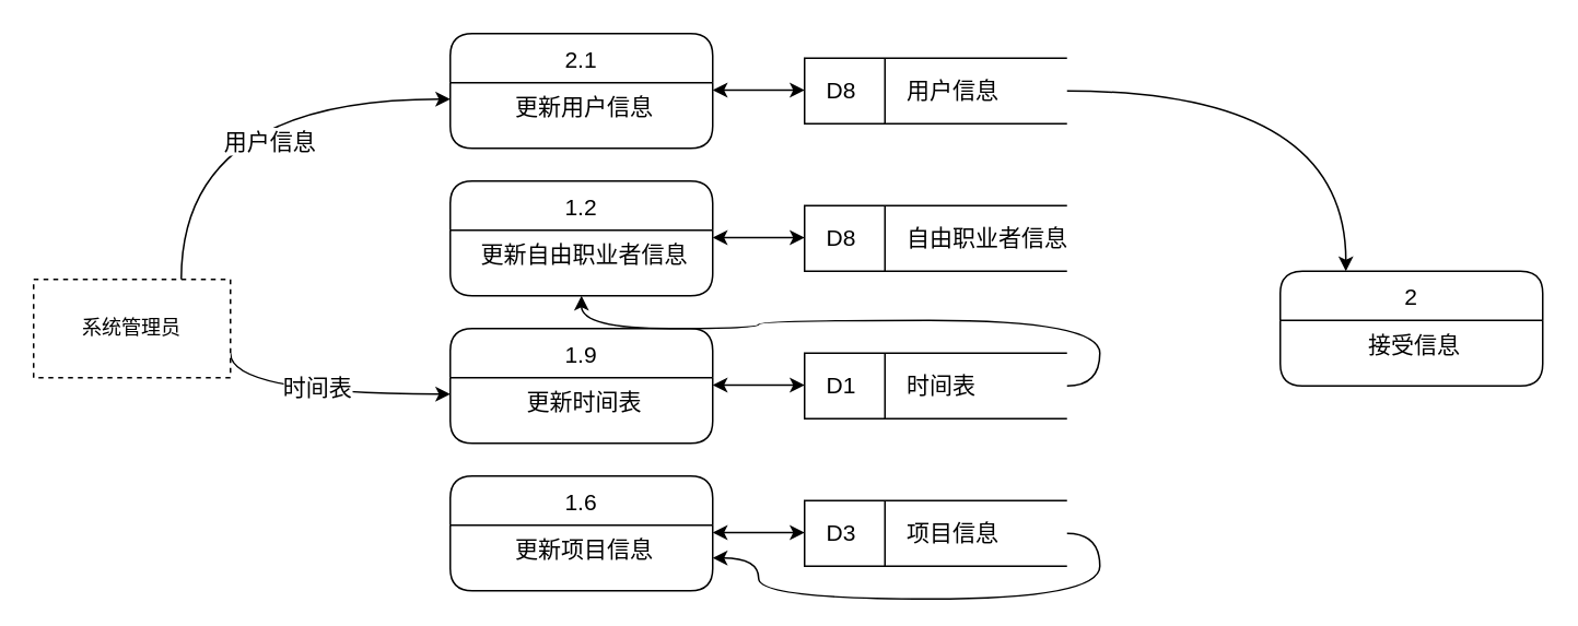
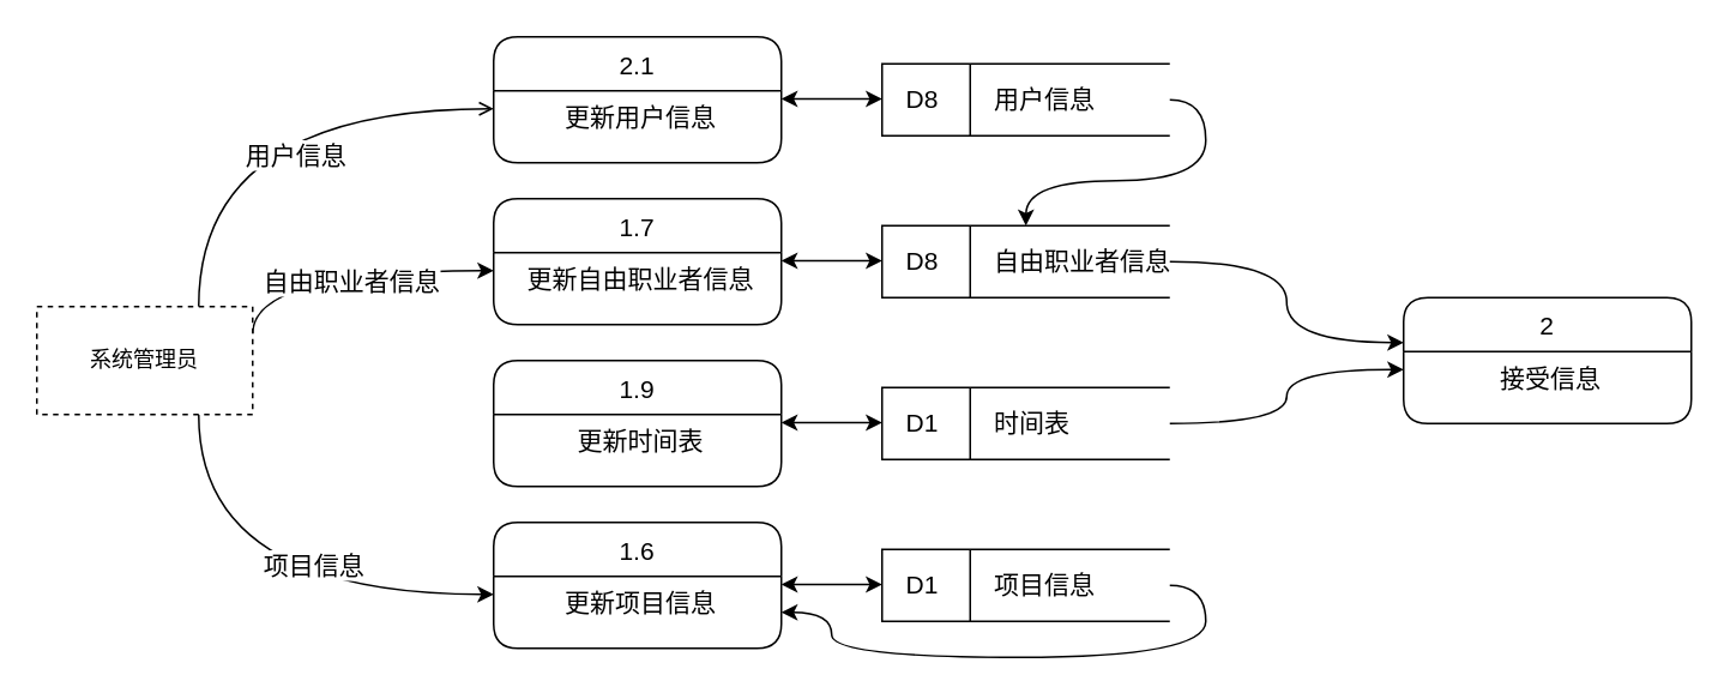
  <mxCell id="0" />
  <mxCell id="1" parent="0" />
- <mxCell id="2" style="edgeStyle=orthogonalEdgeStyle;curved=1;rounded=0;orthogonalLoop=1;jettySize=auto;html=1;exitX=0.75;exitY=0;exitDx=0;exitDy=0;entryX=0;entryY=0.25;entryDx=0;entryDy=0;fontSize=14;" edge="1" parent="1" source="10" target="12"><mxGeometry relative="1" as="geometry" /></mxCell>
+ <mxCell id="2" style="edgeStyle=orthogonalEdgeStyle;curved=1;rounded=0;orthogonalLoop=1;jettySize=auto;html=1;exitX=0.75;exitY=0;exitDx=0;exitDy=0;entryX=0;entryY=0.25;entryDx=0;entryDy=0;fontSize=14;endArrow=open;" edge="1" parent="1" source="10" target="12"><mxGeometry relative="1" as="geometry" /></mxCell>
  <mxCell id="3" value="用户信息" style="edgeLabel;html=1;align=center;verticalAlign=middle;resizable=0;points=[];fontSize=14;" vertex="1" connectable="0" parent="2"><mxGeometry x="0.189" y="-25" relative="1" as="geometry"><mxPoint as="offset" /></mxGeometry></mxCell>
- <mxCell id="8" style="edgeStyle=orthogonalEdgeStyle;curved=1;rounded=0;orthogonalLoop=1;jettySize=auto;html=1;exitX=1;exitY=0.75;exitDx=0;exitDy=0;entryX=0;entryY=0.25;entryDx=0;entryDy=0;fontSize=14;" edge="1" parent="1" source="10" target="16"><mxGeometry relative="1" as="geometry"><Array as="points"><mxPoint x="140" y="240" /></Array></mxGeometry></mxCell>
- <mxCell id="9" value="时间表" style="edgeLabel;html=1;align=center;verticalAlign=middle;resizable=0;points=[];fontSize=14;" vertex="1" connectable="0" parent="8"><mxGeometry x="-0.027" y="5" relative="1" as="geometry"><mxPoint as="offset" /></mxGeometry></mxCell>
+ <mxCell id="4" style="edgeStyle=orthogonalEdgeStyle;curved=1;rounded=0;orthogonalLoop=1;jettySize=auto;html=1;exitX=0.75;exitY=1;exitDx=0;exitDy=0;entryX=0;entryY=0.25;entryDx=0;entryDy=0;fontSize=14;" edge="1" parent="1" source="10" target="18"><mxGeometry relative="1" as="geometry" /></mxCell>
+ <mxCell id="5" value="项目信息" style="edgeLabel;html=1;align=center;verticalAlign=middle;resizable=0;points=[];fontSize=14;" vertex="1" connectable="0" parent="4"><mxGeometry x="0.235" y="17" relative="1" as="geometry"><mxPoint as="offset" /></mxGeometry></mxCell>
+ <mxCell id="6" style="edgeStyle=orthogonalEdgeStyle;curved=1;rounded=0;orthogonalLoop=1;jettySize=auto;html=1;exitX=1;exitY=0.25;exitDx=0;exitDy=0;entryX=0;entryY=0.25;entryDx=0;entryDy=0;fontSize=14;" edge="1" parent="1" source="10" target="14"><mxGeometry relative="1" as="geometry"><Array as="points"><mxPoint x="140" y="150" /></Array></mxGeometry></mxCell>
+ <mxCell id="7" value="自由职业者信息" style="edgeLabel;html=1;align=center;verticalAlign=middle;resizable=0;points=[];fontSize=14;" vertex="1" connectable="0" parent="6"><mxGeometry x="0.05" y="-5" relative="1" as="geometry"><mxPoint as="offset" /></mxGeometry></mxCell>
  <mxCell id="10" value="系统管理员" style="rounded=0;whiteSpace=wrap;html=1;dashed=1;" vertex="1" parent="1"><mxGeometry y="170" width="120" height="60" as="geometry" x="20" /></mxCell>
  <mxCell id="11" value="2.1" style="swimlane;childLayout=stackLayout;horizontal=1;startSize=30;horizontalStack=0;rounded=1;fontSize=14;fontStyle=0;strokeWidth=1;resizeParent=0;resizeLast=1;shadow=0;dashed=0;align=center;" vertex="1" parent="1"><mxGeometry x="274" y="20" width="160" height="70" as="geometry" /></mxCell>
  <mxCell id="12" value="更新用户信息" style="align=center;strokeColor=none;fillColor=none;spacingLeft=4;fontSize=14;verticalAlign=top;resizable=0;rotatable=0;part=1;fontStyle=0;strokeWidth=1;" vertex="1" parent="11"><mxGeometry y="30" width="160" height="40" as="geometry" /></mxCell>
- <mxCell id="13" value="1.2" style="swimlane;childLayout=stackLayout;horizontal=1;startSize=30;horizontalStack=0;rounded=1;fontSize=14;fontStyle=0;strokeWidth=1;resizeParent=0;resizeLast=1;shadow=0;dashed=0;align=center;" vertex="1" parent="1"><mxGeometry x="274" y="110" width="160" height="70" as="geometry" /></mxCell>
+ <mxCell id="13" value="1.7" style="swimlane;childLayout=stackLayout;horizontal=1;startSize=30;horizontalStack=0;rounded=1;fontSize=14;fontStyle=0;strokeWidth=1;resizeParent=0;resizeLast=1;shadow=0;dashed=0;align=center;" vertex="1" parent="1"><mxGeometry x="274" y="110" width="160" height="70" as="geometry" /></mxCell>
  <mxCell id="14" value="更新自由职业者信息" style="align=center;strokeColor=none;fillColor=none;spacingLeft=4;fontSize=14;verticalAlign=top;resizable=0;rotatable=0;part=1;fontStyle=0;strokeWidth=1;" vertex="1" parent="13"><mxGeometry y="30" width="160" height="40" as="geometry" /></mxCell>
  <mxCell id="15" value="1.9" style="swimlane;childLayout=stackLayout;horizontal=1;startSize=30;horizontalStack=0;rounded=1;fontSize=14;fontStyle=0;strokeWidth=1;resizeParent=0;resizeLast=1;shadow=0;dashed=0;align=center;" vertex="1" parent="1"><mxGeometry x="274" y="200" width="160" height="70" as="geometry" /></mxCell>
  <mxCell id="16" value="更新时间表" style="align=center;strokeColor=none;fillColor=none;spacingLeft=4;fontSize=14;verticalAlign=top;resizable=0;rotatable=0;part=1;fontStyle=0;strokeWidth=1;" vertex="1" parent="15"><mxGeometry y="30" width="160" height="40" as="geometry" /></mxCell>
  <mxCell id="17" value="1.6" style="swimlane;childLayout=stackLayout;horizontal=1;startSize=30;horizontalStack=0;rounded=1;fontSize=14;fontStyle=0;strokeWidth=1;resizeParent=0;resizeLast=1;shadow=0;dashed=0;align=center;" vertex="1" parent="1"><mxGeometry x="274" y="290" width="160" height="70" as="geometry" /></mxCell>
  <mxCell id="18" value="更新项目信息" style="align=center;strokeColor=none;fillColor=none;spacingLeft=4;fontSize=14;verticalAlign=top;resizable=0;rotatable=0;part=1;fontStyle=0;strokeWidth=1;" vertex="1" parent="17"><mxGeometry y="30" width="160" height="40" as="geometry" /></mxCell>
+ <mxCell id="19" style="edgeStyle=orthogonalEdgeStyle;curved=1;rounded=0;orthogonalLoop=1;jettySize=auto;html=1;exitX=1;exitY=0.5;exitDx=0;exitDy=0;exitPerimeter=0;entryX=0;entryY=0.357;entryDx=0;entryDy=0;entryPerimeter=0;startArrow=none;startFill=0;endArrow=classic;endFill=1;fontSize=14;" edge="1" parent="1" source="20" target="35"><mxGeometry relative="1" as="geometry" /></mxCell>
  <mxCell id="20" value="&amp;nbsp; &amp;nbsp;D8&amp;nbsp; &amp;nbsp; &amp;nbsp; &amp;nbsp; 自由职业者信息" style="strokeWidth=1;html=1;shape=mxgraph.flowchart.annotation_1;align=left;pointerEvents=1;rounded=0;glass=0;comic=0;sketch=0;fontSize=14;" vertex="1" parent="1"><mxGeometry x="490" y="125" width="160" height="40" as="geometry" /></mxCell>
  <mxCell id="21" style="edgeStyle=none;rounded=0;orthogonalLoop=1;jettySize=auto;html=1;exitX=0.5;exitY=0;exitDx=0;exitDy=0;exitPerimeter=0;entryX=0.5;entryY=1;entryDx=0;entryDy=0;entryPerimeter=0;fontSize=14;endArrow=none;endFill=0;" edge="1" parent="1"><mxGeometry relative="1" as="geometry"><mxPoint x="539" y="125" as="sourcePoint" /><mxPoint x="539" y="165" as="targetPoint" /></mxGeometry></mxCell>
- <mxCell id="22" style="edgeStyle=orthogonalEdgeStyle;curved=1;rounded=0;orthogonalLoop=1;jettySize=auto;html=1;exitX=1;exitY=0.5;exitDx=0;exitDy=0;exitPerimeter=0;startArrow=none;startFill=0;endArrow=classic;endFill=1;fontSize=14;" edge="1" parent="1" source="23" target="14"><mxGeometry relative="1" as="geometry" /></mxCell>
+ <mxCell id="22" style="edgeStyle=orthogonalEdgeStyle;curved=1;rounded=0;orthogonalLoop=1;jettySize=auto;html=1;exitX=1;exitY=0.5;exitDx=0;exitDy=0;exitPerimeter=0;entryX=0;entryY=0.25;entryDx=0;entryDy=0;startArrow=none;startFill=0;endArrow=classic;endFill=1;fontSize=14;" edge="1" parent="1" source="23" target="36"><mxGeometry relative="1" as="geometry" /></mxCell>
  <mxCell id="23" value="&amp;nbsp; &amp;nbsp;D1&amp;nbsp; &amp;nbsp; &amp;nbsp; &amp;nbsp; 时间表" style="strokeWidth=1;html=1;shape=mxgraph.flowchart.annotation_1;align=left;pointerEvents=1;rounded=0;glass=0;comic=0;sketch=0;fontSize=14;" vertex="1" parent="1"><mxGeometry x="490" y="215" width="160" height="40" as="geometry" /></mxCell>
  <mxCell id="24" style="edgeStyle=none;rounded=0;orthogonalLoop=1;jettySize=auto;html=1;exitX=0.5;exitY=0;exitDx=0;exitDy=0;exitPerimeter=0;entryX=0.5;entryY=1;entryDx=0;entryDy=0;entryPerimeter=0;fontSize=14;endArrow=none;endFill=0;" edge="1" parent="1"><mxGeometry relative="1" as="geometry"><mxPoint x="539" y="215" as="sourcePoint" /><mxPoint x="539" y="255" as="targetPoint" /></mxGeometry></mxCell>
  <mxCell id="25" style="edgeStyle=orthogonalEdgeStyle;curved=1;rounded=0;orthogonalLoop=1;jettySize=auto;html=1;exitX=1;exitY=0.5;exitDx=0;exitDy=0;exitPerimeter=0;startArrow=none;startFill=0;endArrow=classic;endFill=1;fontSize=14;" edge="1" parent="1" source="26" target="18"><mxGeometry relative="1" as="geometry" /></mxCell>
- <mxCell id="26" value="&amp;nbsp; &amp;nbsp;D3&amp;nbsp; &amp;nbsp; &amp;nbsp; &amp;nbsp; 项目信息" style="strokeWidth=1;html=1;shape=mxgraph.flowchart.annotation_1;align=left;pointerEvents=1;rounded=0;glass=0;comic=0;sketch=0;fontSize=14;" vertex="1" parent="1"><mxGeometry x="490" y="305" width="160" height="40" as="geometry" /></mxCell>
+ <mxCell id="26" value="&amp;nbsp; &amp;nbsp;D1&amp;nbsp; &amp;nbsp; &amp;nbsp; &amp;nbsp; 项目信息" style="strokeWidth=1;html=1;shape=mxgraph.flowchart.annotation_1;align=left;pointerEvents=1;rounded=0;glass=0;comic=0;sketch=0;fontSize=14;" vertex="1" parent="1"><mxGeometry x="490" y="305" width="160" height="40" as="geometry" /></mxCell>
  <mxCell id="27" style="edgeStyle=none;rounded=0;orthogonalLoop=1;jettySize=auto;html=1;exitX=0.5;exitY=0;exitDx=0;exitDy=0;exitPerimeter=0;entryX=0.5;entryY=1;entryDx=0;entryDy=0;entryPerimeter=0;fontSize=14;endArrow=none;endFill=0;" edge="1" parent="1"><mxGeometry relative="1" as="geometry"><mxPoint x="539" y="305" as="sourcePoint" /><mxPoint x="539" y="345" as="targetPoint" /></mxGeometry></mxCell>
- <mxCell id="28" style="edgeStyle=orthogonalEdgeStyle;rounded=0;orthogonalLoop=1;jettySize=auto;html=1;exitX=1;exitY=0.5;exitDx=0;exitDy=0;exitPerimeter=0;entryX=0.25;entryY=0;entryDx=0;entryDy=0;startArrow=none;startFill=0;endArrow=classic;endFill=1;fontSize=14;curved=1;" edge="1" parent="1" source="29" target="35"><mxGeometry relative="1" as="geometry" /></mxCell>
+ <mxCell id="28" style="edgeStyle=orthogonalEdgeStyle;rounded=0;orthogonalLoop=1;jettySize=auto;html=1;exitX=1;exitY=0.5;exitDx=0;exitDy=0;exitPerimeter=0;startArrow=none;startFill=0;endArrow=classic;endFill=1;fontSize=14;curved=1;" edge="1" parent="1" source="29" target="20"><mxGeometry relative="1" as="geometry" /></mxCell>
  <mxCell id="29" value="&amp;nbsp; &amp;nbsp;D8&amp;nbsp; &amp;nbsp; &amp;nbsp; &amp;nbsp; 用户信息" style="strokeWidth=1;html=1;shape=mxgraph.flowchart.annotation_1;align=left;pointerEvents=1;rounded=0;glass=0;comic=0;sketch=0;fontSize=14;" vertex="1" parent="1"><mxGeometry x="490" y="35" width="160" height="40" as="geometry" /></mxCell>
  <mxCell id="30" style="edgeStyle=none;rounded=0;orthogonalLoop=1;jettySize=auto;html=1;exitX=0.5;exitY=0;exitDx=0;exitDy=0;exitPerimeter=0;entryX=0.5;entryY=1;entryDx=0;entryDy=0;entryPerimeter=0;fontSize=14;endArrow=none;endFill=0;" edge="1" parent="1"><mxGeometry relative="1" as="geometry"><mxPoint x="539" y="35" as="sourcePoint" /><mxPoint x="539" y="75" as="targetPoint" /></mxGeometry></mxCell>
  <mxCell id="31" style="edgeStyle=none;rounded=0;orthogonalLoop=1;jettySize=auto;html=1;exitX=1;exitY=0;exitDx=0;exitDy=0;startArrow=classic;startFill=1;endArrow=classic;endFill=1;fontSize=14;" edge="1" parent="1"><mxGeometry relative="1" as="geometry"><mxPoint x="434" y="144.5" as="sourcePoint" /><mxPoint x="490" y="144.5" as="targetPoint" /></mxGeometry></mxCell>
  <mxCell id="32" style="edgeStyle=none;rounded=0;orthogonalLoop=1;jettySize=auto;html=1;exitX=1;exitY=0;exitDx=0;exitDy=0;startArrow=classic;startFill=1;endArrow=classic;endFill=1;fontSize=14;" edge="1" parent="1"><mxGeometry relative="1" as="geometry"><mxPoint x="434" y="54.5" as="sourcePoint" /><mxPoint x="490" y="54.5" as="targetPoint" /></mxGeometry></mxCell>
  <mxCell id="33" style="edgeStyle=none;rounded=0;orthogonalLoop=1;jettySize=auto;html=1;exitX=1;exitY=0;exitDx=0;exitDy=0;startArrow=classic;startFill=1;endArrow=classic;endFill=1;fontSize=14;" edge="1" parent="1"><mxGeometry relative="1" as="geometry"><mxPoint x="434" y="234.5" as="sourcePoint" /><mxPoint x="490" y="234.5" as="targetPoint" /></mxGeometry></mxCell>
  <mxCell id="34" style="edgeStyle=none;rounded=0;orthogonalLoop=1;jettySize=auto;html=1;exitX=1;exitY=0;exitDx=0;exitDy=0;startArrow=classic;startFill=1;endArrow=classic;endFill=1;fontSize=14;" edge="1" parent="1"><mxGeometry relative="1" as="geometry"><mxPoint x="434" y="324.5" as="sourcePoint" /><mxPoint x="490" y="324.5" as="targetPoint" /></mxGeometry></mxCell>
  <mxCell id="35" value="2" style="swimlane;childLayout=stackLayout;horizontal=1;startSize=30;horizontalStack=0;rounded=1;fontSize=14;fontStyle=0;strokeWidth=1;resizeParent=0;resizeLast=1;shadow=0;dashed=0;align=center;" vertex="1" parent="1"><mxGeometry x="780" y="165" width="160" height="70" as="geometry" /></mxCell>
  <mxCell id="36" value="接受信息" style="align=center;strokeColor=none;fillColor=none;spacingLeft=4;fontSize=14;verticalAlign=top;resizable=0;rotatable=0;part=1;fontStyle=0;strokeWidth=1;" vertex="1" parent="35"><mxGeometry y="30" width="160" height="40" as="geometry" /></mxCell>
